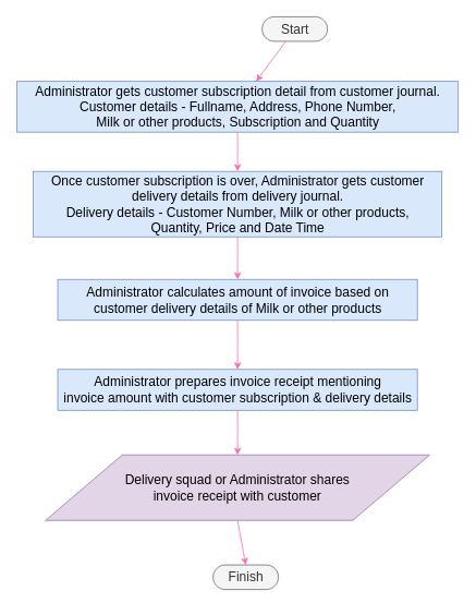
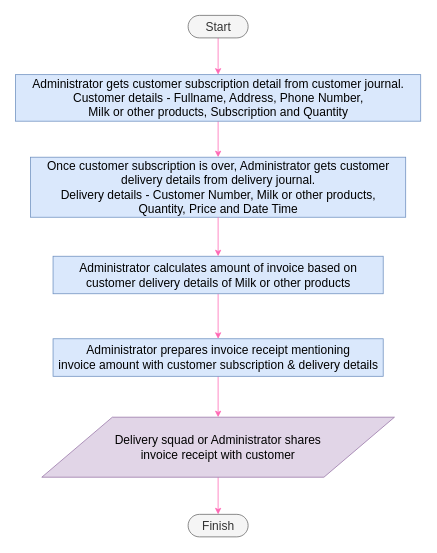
  <mxCell id="0" />
  <mxCell id="1" parent="0" />
  <mxCell id="2" value="" style="edgeStyle=none;html=1;fontSize=16;strokeColor=#FF66B3;" parent="1" source="3" target="5" edge="1"><mxGeometry relative="1" as="geometry" /></mxCell>
- <mxCell id="3" value="&lt;font style=&quot;font-size: 16px;&quot;&gt;Start&lt;/font&gt;" style="html=1;dashed=0;whitespace=wrap;shape=mxgraph.dfd.start;fillColor=#f5f5f5;fontColor=#333333;strokeColor=#666666;fontSize=16;" parent="1" vertex="1"><mxGeometry x="320" y="20" width="80" height="30" as="geometry" /></mxCell>
+ <mxCell id="3" value="&lt;font style=&quot;font-size: 16px;&quot;&gt;Start&lt;/font&gt;" style="html=1;dashed=0;whitespace=wrap;shape=mxgraph.dfd.start;fillColor=#f5f5f5;fontColor=#333333;strokeColor=#666666;fontSize=16;" parent="1" vertex="1"><mxGeometry x="250" y="20" width="80" height="30" as="geometry" /></mxCell>
  <mxCell id="4" value="" style="edgeStyle=none;html=1;fontSize=16;entryX=0.5;entryY=0;entryDx=0;entryDy=0;strokeColor=#FF66B3;" parent="1" source="5" target="13" edge="1"><mxGeometry relative="1" as="geometry"><mxPoint x="284.253" y="202.184" as="targetPoint" /></mxGeometry></mxCell>
  <mxCell id="5" value="&lt;span class=&quot;nodeLabel&quot; style=&quot;font-size: 16px;&quot;&gt;Administrator gets customer subscription detail from customer journal. &lt;br style=&quot;font-size: 16px;&quot;&gt; Customer details - Fullname, Address, Phone Number, &lt;br style=&quot;font-size: 16px;&quot;&gt;Milk or other products, Subscription and Quantity&lt;/span&gt;" style="html=1;dashed=0;whitespace=wrap;fillColor=#dae8fc;strokeColor=#6c8ebf;fontSize=16;" parent="1" vertex="1"><mxGeometry x="20" y="99" width="540" height="62" as="geometry" /></mxCell>
  <mxCell id="6" value="" style="edgeStyle=none;html=1;fontSize=16;exitX=0.5;exitY=1;exitDx=0;exitDy=0;strokeColor=#FF66B3;" parent="1" source="7" target="9" edge="1"><mxGeometry relative="1" as="geometry"><mxPoint x="324.606" y="332.468" as="sourcePoint" /></mxGeometry></mxCell>
  <mxCell id="7" value="&lt;span class=&quot;nodeLabel&quot; style=&quot;font-size: 16px;&quot;&gt;Administrator calculates amount of invoice based on &lt;br style=&quot;font-size: 16px;&quot;&gt;customer delivery details of Milk or other products&lt;/span&gt;" style="html=1;dashed=0;whitespace=wrap;fillColor=#dae8fc;strokeColor=#6c8ebf;fontSize=16;" parent="1" vertex="1"><mxGeometry x="70" y="341" width="440" height="50" as="geometry" /></mxCell>
  <mxCell id="8" value="" style="edgeStyle=none;html=1;fontSize=16;strokeColor=#FF66B3;" parent="1" source="9" target="11" edge="1"><mxGeometry relative="1" as="geometry" /></mxCell>
  <mxCell id="9" value="&lt;span class=&quot;nodeLabel&quot; style=&quot;font-size: 16px;&quot;&gt;Administrator prepares invoice receipt mentioning &lt;br style=&quot;font-size: 16px;&quot;&gt;invoice amount with customer subscription &amp;amp; delivery details&lt;/span&gt;" style="html=1;dashed=0;whitespace=wrap;fillColor=#dae8fc;strokeColor=#6c8ebf;fontSize=16;" parent="1" vertex="1"><mxGeometry x="70" y="451" width="440" height="50" as="geometry" /></mxCell>
  <mxCell id="10" value="" style="edgeStyle=none;html=1;fontSize=16;exitX=0.5;exitY=1;exitDx=0;exitDy=0;entryX=0.5;entryY=0.5;entryDx=0;entryDy=-15;entryPerimeter=0;strokeColor=#FF66B3;" parent="1" edge="1" target="12" source="11"><mxGeometry relative="1" as="geometry"><mxPoint x="284.367" y="631" as="sourcePoint" /><mxPoint x="284.862" y="685" as="targetPoint" /></mxGeometry></mxCell>
  <mxCell id="11" value="&lt;span class=&quot;nodeLabel&quot; style=&quot;font-size: 16px;&quot;&gt;Delivery squad or Administrator shares &lt;br style=&quot;font-size: 16px;&quot;&gt;invoice receipt with customer&lt;/span&gt;" style="shape=parallelogram;perimeter=parallelogramPerimeter;whiteSpace=wrap;html=1;dashed=0;fillColor=#e1d5e7;strokeColor=#9673a6;fontSize=16;" parent="1" vertex="1"><mxGeometry x="55" y="555.5" width="470" height="80" as="geometry" /></mxCell>
- <mxCell id="12" value="Finish" style="html=1;dashed=0;whitespace=wrap;shape=mxgraph.dfd.start;fillColor=#f5f5f5;fontColor=#333333;strokeColor=#666666;fontSize=16;" parent="1" vertex="1"><mxGeometry x="260" y="690" width="80" height="30" as="geometry" /></mxCell>
+ <mxCell id="12" value="Finish" style="html=1;dashed=0;whitespace=wrap;shape=mxgraph.dfd.start;fillColor=#f5f5f5;fontColor=#333333;strokeColor=#666666;fontSize=16;" parent="1" vertex="1"><mxGeometry x="250" y="685" width="80" height="30" as="geometry" /></mxCell>
  <mxCell id="13" value="&lt;span class=&quot;nodeLabel&quot; style=&quot;font-size: 16px;&quot;&gt;Once customer subscription is over, Administrator gets customer &lt;br style=&quot;font-size: 16px;&quot;&gt;delivery details from delivery journal. &lt;br style=&quot;font-size: 16px;&quot;&gt; Delivery details - Customer Number, Milk or other products, &lt;br style=&quot;font-size: 16px;&quot;&gt;Quantity, Price and Date Time&lt;/span&gt;" style="html=1;dashed=0;whitespace=wrap;fillColor=#dae8fc;strokeColor=#6c8ebf;fontSize=16;" vertex="1" parent="1"><mxGeometry x="40" y="209" width="500" height="80" as="geometry" /></mxCell>
  <mxCell id="14" value="" style="edgeStyle=none;html=1;fontSize=16;entryX=0.5;entryY=0;entryDx=0;entryDy=0;strokeColor=#FF66B3;" edge="1" parent="1" source="13" target="7"><mxGeometry relative="1" as="geometry"><mxPoint x="292" y="281" as="sourcePoint" /><mxPoint x="300" y="219" as="targetPoint" /></mxGeometry></mxCell>
